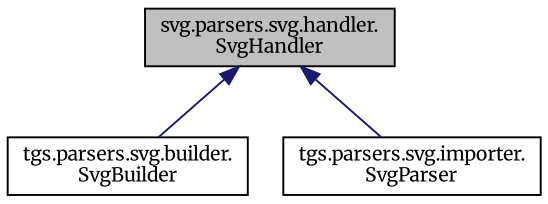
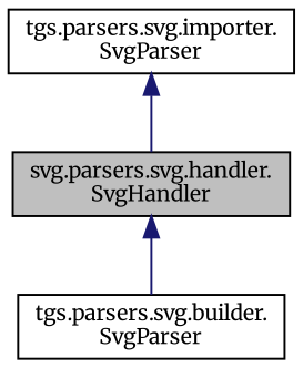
  digraph {
    fontname=Merriweather
    node [color=black fillcolor=white fontname=Merriweather fontsize=10 shape=record style=filled]
    edge [color=midnightblue dir=back fontname=Merriweather fontsize=10 labelfontname=Helvetica labelfontsize=10 style=solid]
    n1 [fillcolor=grey75 fontcolor=black height=0.2 label="svg.parsers.svg.handler.\lSvgHandler" width=0.4]
-   n2 [height=0.2 label="tgs.parsers.svg.builder.\lSvgBuilder" width=0.4]
+   n2 [height=0.2 label="tgs.parsers.svg.builder.\lSvgParser" width=0.4]
    n3 [height=0.2 label="tgs.parsers.svg.importer.\lSvgParser" width=0.4]
    n1 -> n2
-   n1 -> n3
+   n3 -> n1
  }
